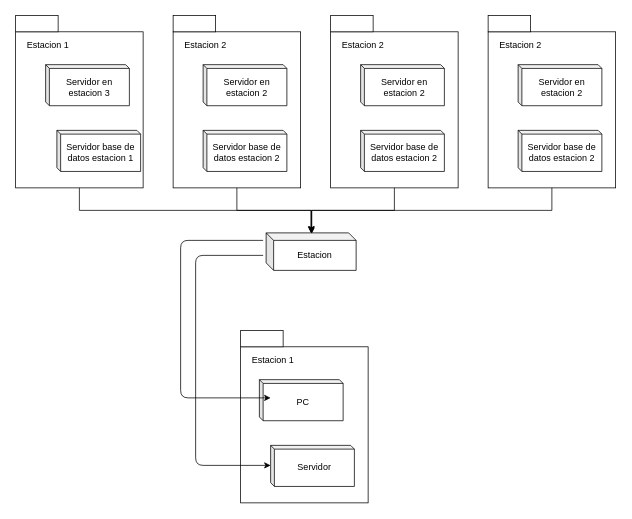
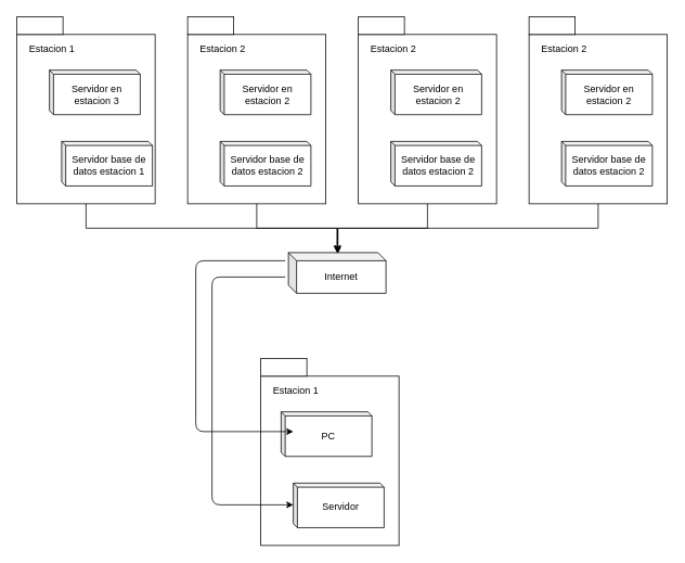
  <mxCell id="0" />
  <mxCell id="1" parent="0" />
  <mxCell id="2" value="" style="group" vertex="1" connectable="0" parent="1"><mxGeometry x="20" y="20" width="170" height="230" as="geometry" /></mxCell>
  <mxCell id="3" value="&amp;nbsp; &amp;nbsp; Estacion 1&lt;br&gt;&lt;br&gt;&lt;br&gt;&lt;br&gt;&lt;br&gt;&lt;br&gt;&lt;br&gt;&lt;br&gt;&lt;br&gt;&lt;br&gt;&lt;br&gt;&lt;br&gt;&lt;br&gt;" style="rounded=0;whiteSpace=wrap;html=1;align=left;labelPosition=center;verticalLabelPosition=middle;verticalAlign=middle;" vertex="1" parent="2"><mxGeometry y="21.905" width="170" height="208.095" as="geometry" /></mxCell>
  <mxCell id="4" value="" style="rounded=0;whiteSpace=wrap;html=1;" vertex="1" parent="2"><mxGeometry width="56.667" height="21.905" as="geometry" /></mxCell>
  <mxCell id="5" value="Servidor en estacion 3" style="shape=cube;whiteSpace=wrap;html=1;boundedLbl=1;backgroundOutline=1;darkOpacity=0.05;darkOpacity2=0.1;size=5;" vertex="1" parent="2"><mxGeometry x="40" y="65.71" width="111.67" height="54.76" as="geometry" /></mxCell>
  <mxCell id="6" value="Servidor base de datos estacion 1" style="shape=cube;whiteSpace=wrap;html=1;boundedLbl=1;backgroundOutline=1;darkOpacity=0.05;darkOpacity2=0.1;size=5;" vertex="1" parent="2"><mxGeometry x="55" y="153.33" width="111.67" height="54.76" as="geometry" /></mxCell>
  <mxCell id="7" value="" style="group" vertex="1" connectable="0" parent="1"><mxGeometry x="230" y="20" width="170" height="230" as="geometry" /></mxCell>
  <mxCell id="8" value="&amp;nbsp; &amp;nbsp; Estacion 2&lt;br&gt;&lt;br&gt;&lt;br&gt;&lt;br&gt;&lt;br&gt;&lt;br&gt;&lt;br&gt;&lt;br&gt;&lt;br&gt;&lt;br&gt;&lt;br&gt;&lt;br&gt;&lt;br&gt;" style="rounded=0;whiteSpace=wrap;html=1;align=left;labelPosition=center;verticalLabelPosition=middle;verticalAlign=middle;" vertex="1" parent="7"><mxGeometry y="21.905" width="170" height="208.095" as="geometry" /></mxCell>
  <mxCell id="9" value="" style="rounded=0;whiteSpace=wrap;html=1;" vertex="1" parent="7"><mxGeometry width="56.667" height="21.905" as="geometry" /></mxCell>
  <mxCell id="10" value="Servidor en estacion 2" style="shape=cube;whiteSpace=wrap;html=1;boundedLbl=1;backgroundOutline=1;darkOpacity=0.05;darkOpacity2=0.1;size=5;" vertex="1" parent="7"><mxGeometry x="40" y="65.71" width="111.67" height="54.76" as="geometry" /></mxCell>
  <mxCell id="11" value="Servidor base de datos estacion 2" style="shape=cube;whiteSpace=wrap;html=1;boundedLbl=1;backgroundOutline=1;darkOpacity=0.05;darkOpacity2=0.1;size=5;" vertex="1" parent="7"><mxGeometry x="40" y="153.33" width="111.67" height="54.76" as="geometry" /></mxCell>
  <mxCell id="12" value="" style="group" vertex="1" connectable="0" parent="1"><mxGeometry x="440" y="20" width="170" height="230" as="geometry" /></mxCell>
  <mxCell id="13" value="&amp;nbsp; &amp;nbsp; Estacion 2&lt;br&gt;&lt;br&gt;&lt;br&gt;&lt;br&gt;&lt;br&gt;&lt;br&gt;&lt;br&gt;&lt;br&gt;&lt;br&gt;&lt;br&gt;&lt;br&gt;&lt;br&gt;&lt;br&gt;" style="rounded=0;whiteSpace=wrap;html=1;align=left;labelPosition=center;verticalLabelPosition=middle;verticalAlign=middle;" vertex="1" parent="12"><mxGeometry y="21.905" width="170" height="208.095" as="geometry" /></mxCell>
  <mxCell id="14" value="" style="rounded=0;whiteSpace=wrap;html=1;" vertex="1" parent="12"><mxGeometry width="56.667" height="21.905" as="geometry" /></mxCell>
  <mxCell id="15" value="Servidor en estacion 2" style="shape=cube;whiteSpace=wrap;html=1;boundedLbl=1;backgroundOutline=1;darkOpacity=0.05;darkOpacity2=0.1;size=5;" vertex="1" parent="12"><mxGeometry x="40" y="65.71" width="111.67" height="54.76" as="geometry" /></mxCell>
  <mxCell id="16" value="Servidor base de datos estacion 2" style="shape=cube;whiteSpace=wrap;html=1;boundedLbl=1;backgroundOutline=1;darkOpacity=0.05;darkOpacity2=0.1;size=5;" vertex="1" parent="12"><mxGeometry x="40" y="153.33" width="111.67" height="54.76" as="geometry" /></mxCell>
  <mxCell id="17" value="" style="group" vertex="1" connectable="0" parent="1"><mxGeometry x="650" y="20" width="170" height="230" as="geometry" /></mxCell>
  <mxCell id="18" value="&amp;nbsp; &amp;nbsp; Estacion 2&lt;br&gt;&lt;br&gt;&lt;br&gt;&lt;br&gt;&lt;br&gt;&lt;br&gt;&lt;br&gt;&lt;br&gt;&lt;br&gt;&lt;br&gt;&lt;br&gt;&lt;br&gt;&lt;br&gt;" style="rounded=0;whiteSpace=wrap;html=1;align=left;labelPosition=center;verticalLabelPosition=middle;verticalAlign=middle;" vertex="1" parent="17"><mxGeometry y="21.905" width="170" height="208.095" as="geometry" /></mxCell>
  <mxCell id="19" value="" style="rounded=0;whiteSpace=wrap;html=1;" vertex="1" parent="17"><mxGeometry width="56.667" height="21.905" as="geometry" /></mxCell>
  <mxCell id="20" value="Servidor en estacion 2" style="shape=cube;whiteSpace=wrap;html=1;boundedLbl=1;backgroundOutline=1;darkOpacity=0.05;darkOpacity2=0.1;size=5;" vertex="1" parent="17"><mxGeometry x="40" y="65.71" width="111.67" height="54.76" as="geometry" /></mxCell>
  <mxCell id="21" value="Servidor base de datos estacion 2" style="shape=cube;whiteSpace=wrap;html=1;boundedLbl=1;backgroundOutline=1;darkOpacity=0.05;darkOpacity2=0.1;size=5;" vertex="1" parent="17"><mxGeometry x="40" y="153.33" width="111.67" height="54.76" as="geometry" /></mxCell>
- <mxCell id="22" value="Estacion" style="shape=cube;whiteSpace=wrap;html=1;boundedLbl=1;backgroundOutline=1;darkOpacity=0.05;darkOpacity2=0.1;align=center;size=10;" vertex="1" parent="1"><mxGeometry x="354" y="310" width="120" height="50" as="geometry" /></mxCell>
+ <mxCell id="22" value="Internet" style="shape=cube;whiteSpace=wrap;html=1;boundedLbl=1;backgroundOutline=1;darkOpacity=0.05;darkOpacity2=0.1;align=center;size=10;" vertex="1" parent="1"><mxGeometry x="354" y="310" width="120" height="50" as="geometry" /></mxCell>
  <mxCell id="23" value="" style="group" vertex="1" connectable="0" parent="1"><mxGeometry x="320" y="440" width="170" height="230" as="geometry" /></mxCell>
  <mxCell id="24" value="&amp;nbsp; &amp;nbsp; Estacion 1&lt;br&gt;&lt;br&gt;&lt;br&gt;&lt;br&gt;&lt;br&gt;&lt;br&gt;&lt;br&gt;&lt;br&gt;&lt;br&gt;&lt;br&gt;&lt;br&gt;&lt;br&gt;&lt;br&gt;" style="rounded=0;whiteSpace=wrap;html=1;align=left;labelPosition=center;verticalLabelPosition=middle;verticalAlign=middle;" vertex="1" parent="23"><mxGeometry y="21.905" width="170" height="208.095" as="geometry" /></mxCell>
  <mxCell id="25" value="" style="rounded=0;whiteSpace=wrap;html=1;" vertex="1" parent="23"><mxGeometry width="56.667" height="21.905" as="geometry" /></mxCell>
  <mxCell id="26" value="PC" style="shape=cube;whiteSpace=wrap;html=1;boundedLbl=1;backgroundOutline=1;darkOpacity=0.05;darkOpacity2=0.1;size=5;" vertex="1" parent="23"><mxGeometry x="25" y="65.71" width="111.67" height="54.76" as="geometry" /></mxCell>
  <mxCell id="27" value="Servidor" style="shape=cube;whiteSpace=wrap;html=1;boundedLbl=1;backgroundOutline=1;darkOpacity=0.05;darkOpacity2=0.1;size=5;" vertex="1" parent="23"><mxGeometry x="40" y="153.33" width="111.67" height="54.76" as="geometry" /></mxCell>
  <mxCell id="28" value="" style="endArrow=classic;html=1;" edge="1" parent="23"><mxGeometry width="50" height="50" relative="1" as="geometry"><mxPoint x="30" y="-120" as="sourcePoint" /><mxPoint x="40" y="90" as="targetPoint" /><Array as="points"><mxPoint x="-80" y="-120" /><mxPoint x="-80" y="90" /></Array></mxGeometry></mxCell>
  <mxCell id="29" style="edgeStyle=orthogonalEdgeStyle;rounded=0;orthogonalLoop=1;jettySize=auto;html=1;" edge="1" parent="1" source="3" target="22"><mxGeometry relative="1" as="geometry"><Array as="points"><mxPoint x="105" y="280" /><mxPoint x="414" y="280" /></Array></mxGeometry></mxCell>
  <mxCell id="30" style="edgeStyle=orthogonalEdgeStyle;rounded=0;orthogonalLoop=1;jettySize=auto;html=1;" edge="1" parent="1" source="8" target="22"><mxGeometry relative="1" as="geometry" /></mxCell>
  <mxCell id="31" style="edgeStyle=orthogonalEdgeStyle;rounded=0;orthogonalLoop=1;jettySize=auto;html=1;entryX=0.506;entryY=-0.007;entryDx=0;entryDy=0;entryPerimeter=0;" edge="1" parent="1" source="13" target="22"><mxGeometry relative="1" as="geometry" /></mxCell>
  <mxCell id="32" style="edgeStyle=orthogonalEdgeStyle;rounded=0;orthogonalLoop=1;jettySize=auto;html=1;entryX=0.506;entryY=0.027;entryDx=0;entryDy=0;entryPerimeter=0;" edge="1" parent="1" source="18" target="22"><mxGeometry relative="1" as="geometry"><Array as="points"><mxPoint x="735" y="280" /><mxPoint x="415" y="280" /></Array></mxGeometry></mxCell>
  <mxCell id="33" value="" style="endArrow=classic;html=1;" edge="1" parent="1"><mxGeometry width="50" height="50" relative="1" as="geometry"><mxPoint x="350" y="340" as="sourcePoint" /><mxPoint x="360" y="620" as="targetPoint" /><Array as="points"><mxPoint x="260" y="340" /><mxPoint x="260" y="620" /></Array></mxGeometry></mxCell>
